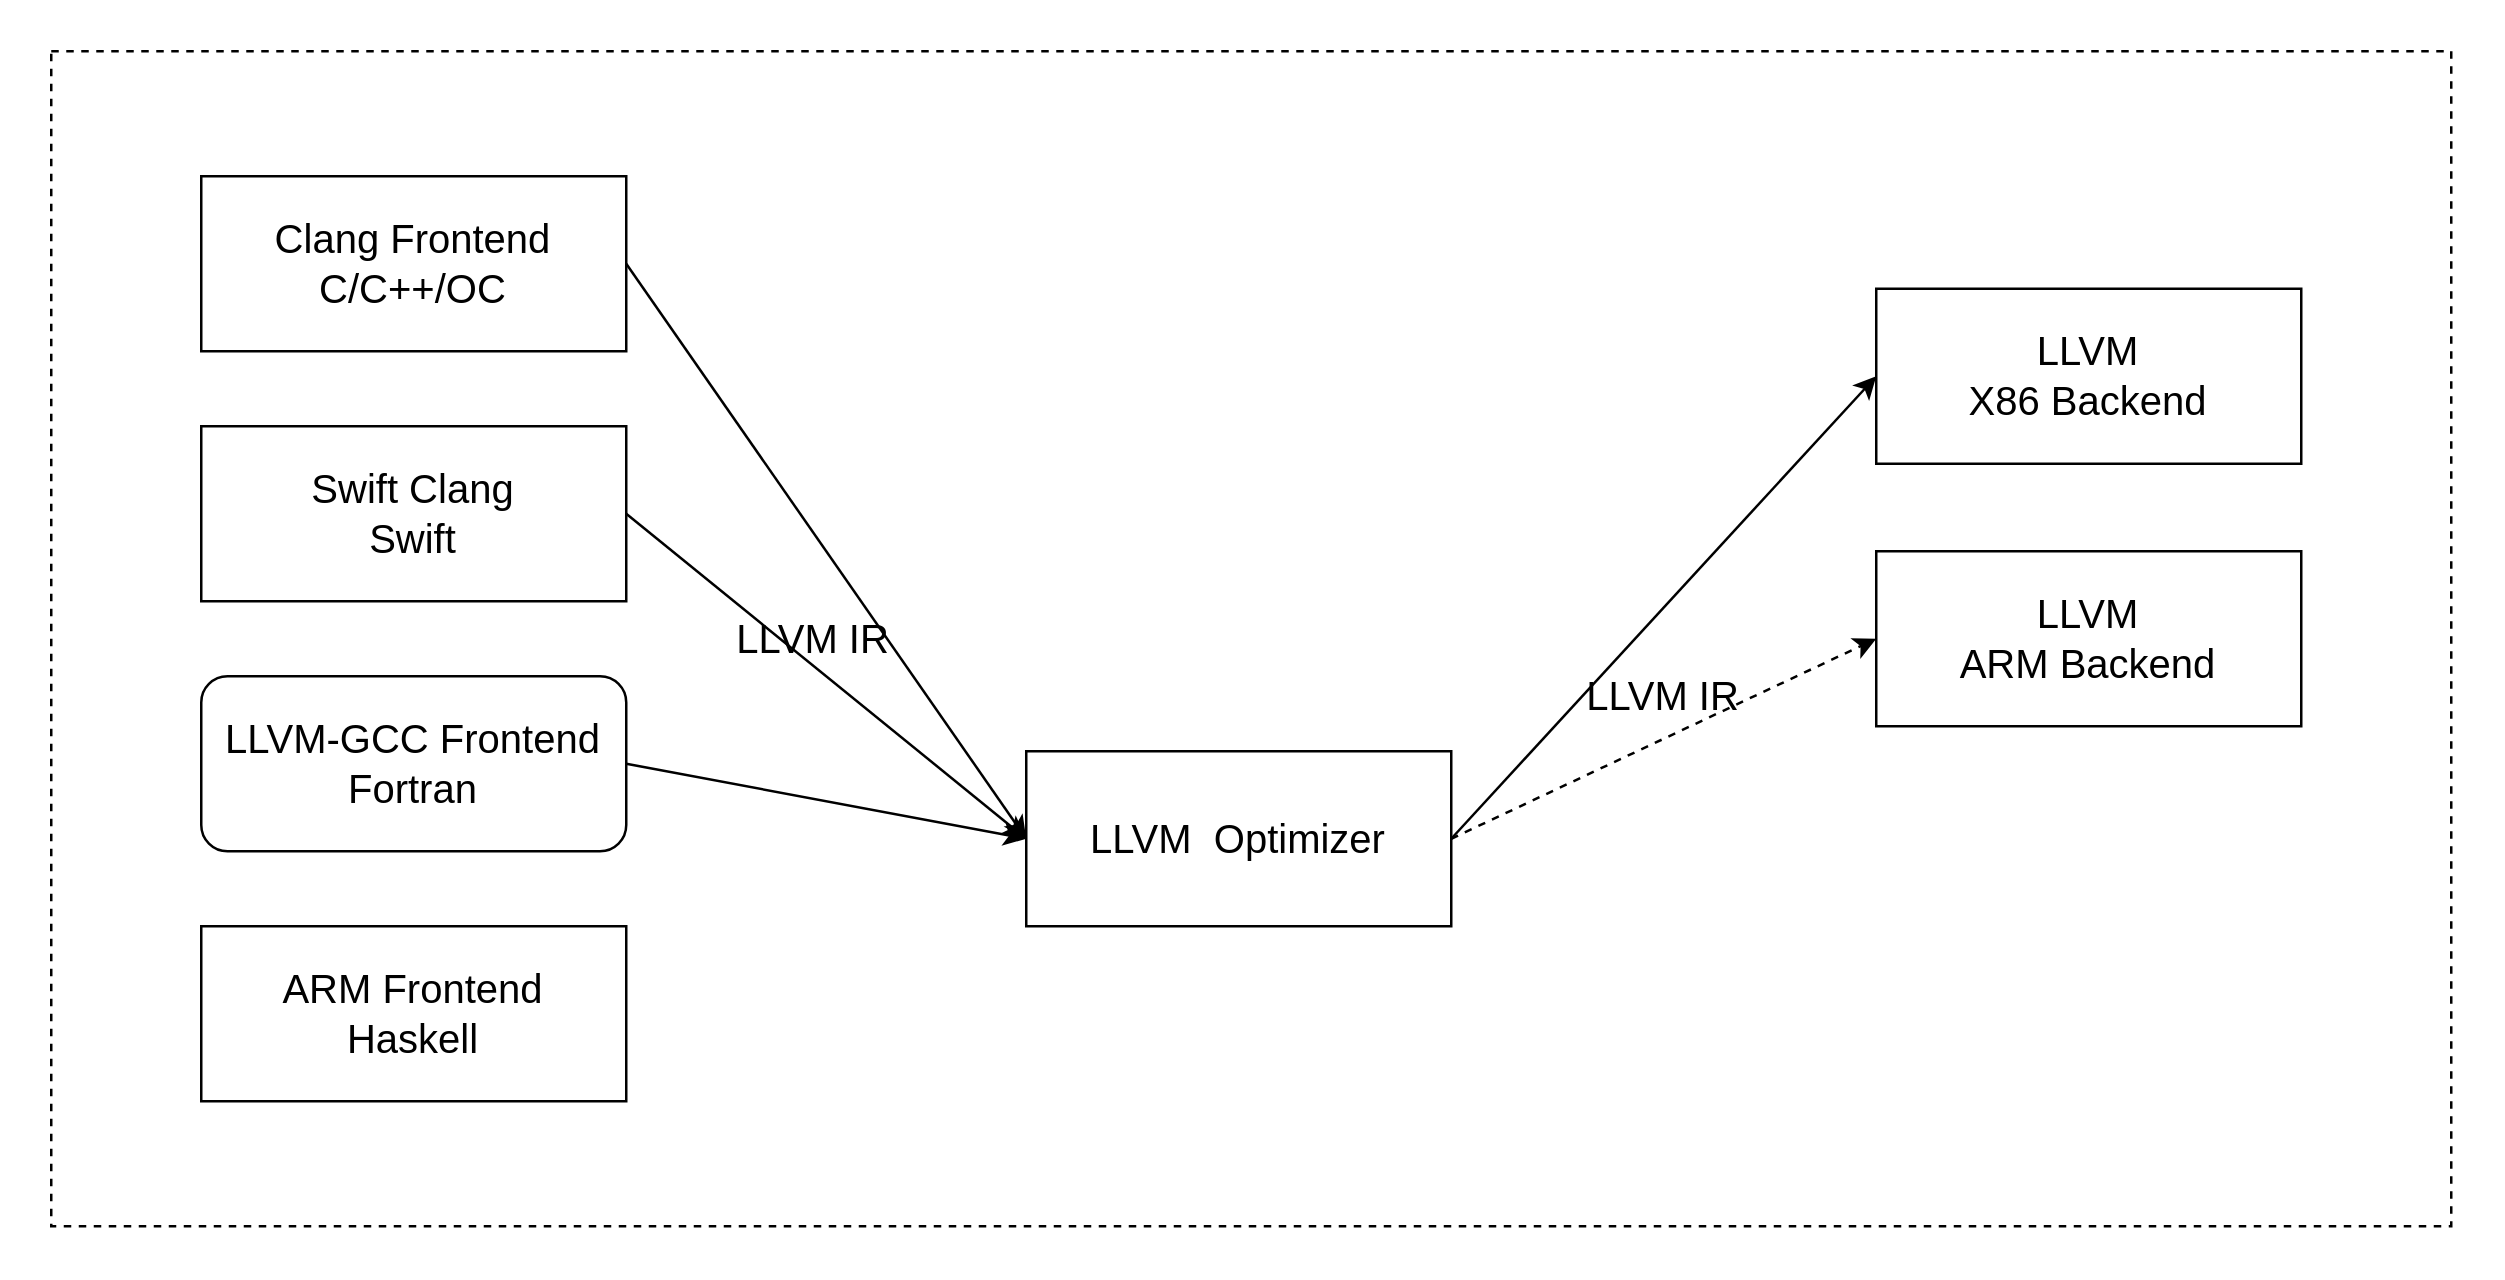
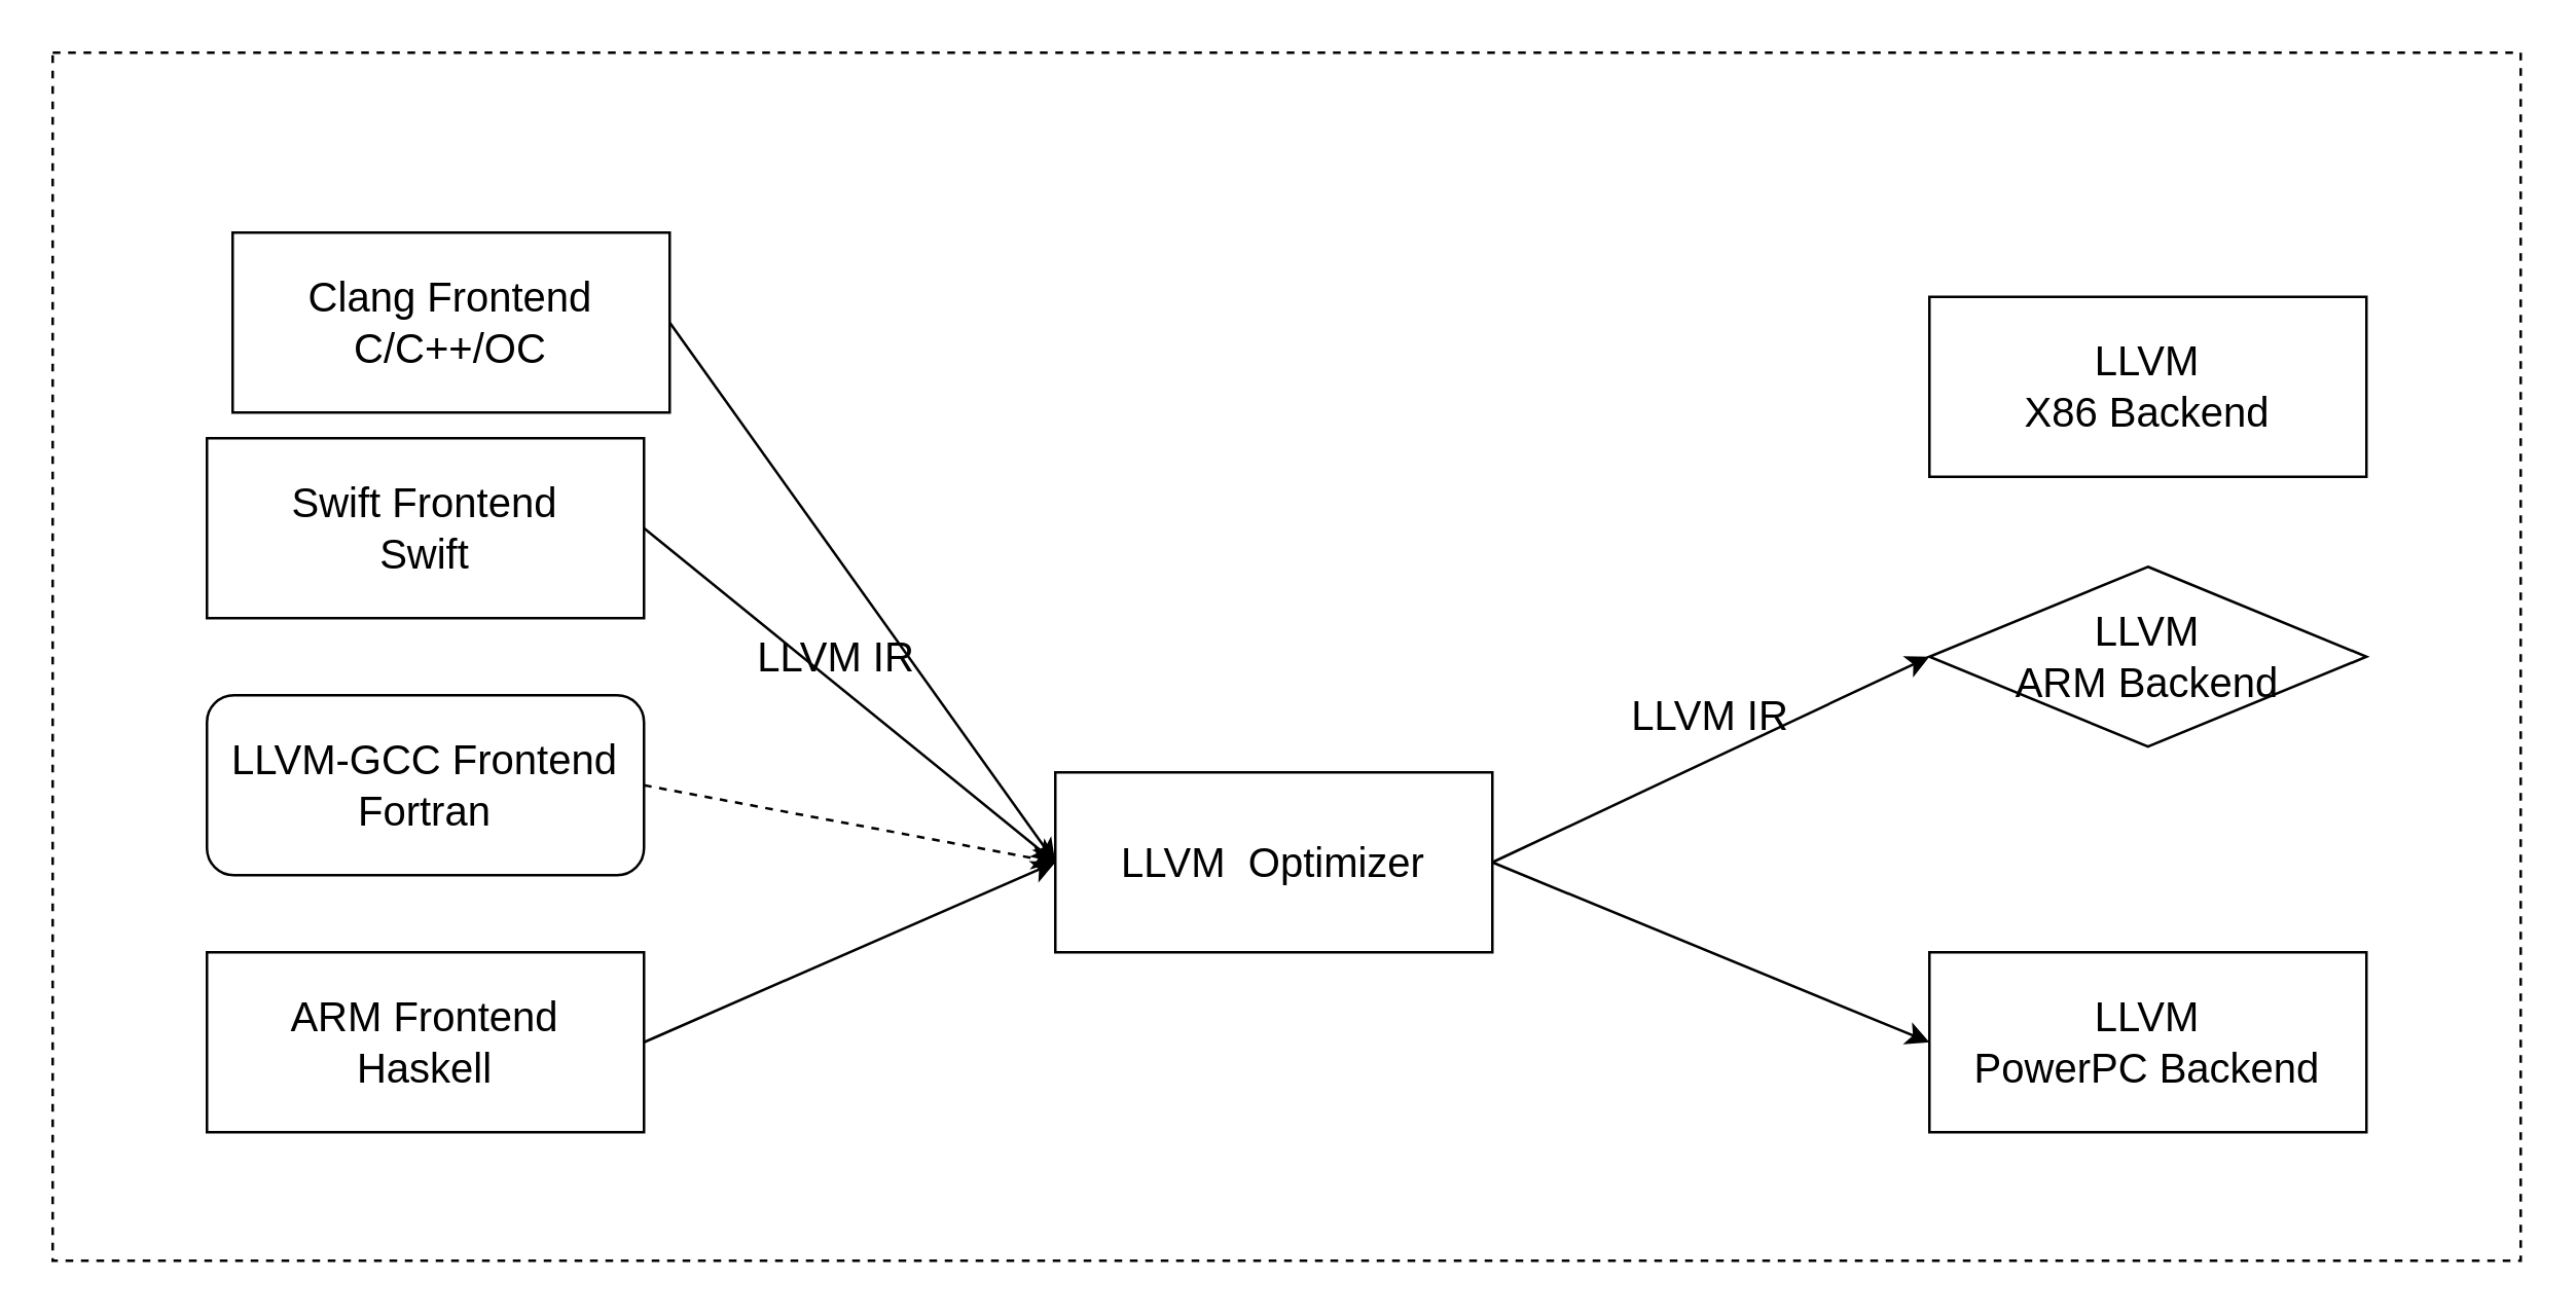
  <mxCell id="0" />
  <mxCell id="1" parent="0" />
  <mxCell id="2" value="" style="rounded=0;whiteSpace=wrap;html=1;fontSize=16;dashed=1;" vertex="1" parent="1"><mxGeometry x="20" y="20" width="960" height="470" as="geometry" /></mxCell>
  <mxCell id="3" style="rounded=0;orthogonalLoop=1;jettySize=auto;html=1;exitX=1;exitY=0.5;exitDx=0;exitDy=0;entryX=0;entryY=0.5;entryDx=0;entryDy=0;fontSize=16;" edge="1" parent="1" source="4" target="14"><mxGeometry relative="1" as="geometry" /></mxCell>
- <mxCell id="4" value="Clang Frontend&lt;br style=&quot;font-size: 16px;&quot;&gt;C/C++/OC" style="rounded=0;whiteSpace=wrap;html=1;fontSize=16;" vertex="1" parent="1"><mxGeometry x="80" y="70" width="170" height="70" as="geometry" /></mxCell>
- <mxCell id="5" style="edgeStyle=none;rounded=0;orthogonalLoop=1;jettySize=auto;html=1;exitX=1;exitY=0.5;exitDx=0;exitDy=0;fontSize=16;entryX=0;entryY=0.5;entryDx=0;entryDy=0;" edge="1" parent="1" source="6" target="14"><mxGeometry relative="1" as="geometry"><mxPoint x="330" y="320" as="targetPoint" /></mxGeometry></mxCell>
+ <mxCell id="4" value="Clang Frontend&lt;br style=&quot;font-size: 16px;&quot;&gt;C/C++/OC" style="rounded=0;whiteSpace=wrap;html=1;fontSize=16;" vertex="1" parent="1"><mxGeometry x="90" y="90" width="170" height="70" as="geometry" /></mxCell>
+ <mxCell id="5" style="edgeStyle=none;rounded=0;orthogonalLoop=1;jettySize=auto;html=1;exitX=1;exitY=0.5;exitDx=0;exitDy=0;fontSize=16;entryX=0;entryY=0.5;entryDx=0;entryDy=0;dashed=1;" edge="1" parent="1" source="6" target="14"><mxGeometry relative="1" as="geometry"><mxPoint x="330" y="320" as="targetPoint" /></mxGeometry></mxCell>
  <mxCell id="6" value="LLVM-GCC Frontend&lt;br style=&quot;font-size: 16px&quot;&gt;Fortran" style="whiteSpace=wrap;html=1;fontSize=16;rounded=1;" vertex="1" parent="1"><mxGeometry x="80" y="270" width="170" height="70" as="geometry" /></mxCell>
  <mxCell id="7" style="edgeStyle=none;rounded=0;orthogonalLoop=1;jettySize=auto;html=1;exitX=1;exitY=0.5;exitDx=0;exitDy=0;entryX=0;entryY=0.5;entryDx=0;entryDy=0;fontSize=16;" edge="1" parent="1" source="8" target="14"><mxGeometry relative="1" as="geometry" /></mxCell>
- <mxCell id="8" value="Swift Clang&lt;br style=&quot;font-size: 16px&quot;&gt;Swift" style="rounded=0;whiteSpace=wrap;html=1;fontSize=16;" vertex="1" parent="1"><mxGeometry x="80" y="170" width="170" height="70" as="geometry" /></mxCell>
+ <mxCell id="8" value="Swift Frontend&lt;br style=&quot;font-size: 16px&quot;&gt;Swift" style="rounded=0;whiteSpace=wrap;html=1;fontSize=16;" vertex="1" parent="1"><mxGeometry x="80" y="170" width="170" height="70" as="geometry" /></mxCell>
+ <mxCell id="9" style="edgeStyle=none;rounded=0;orthogonalLoop=1;jettySize=auto;html=1;exitX=1;exitY=0.5;exitDx=0;exitDy=0;entryX=0;entryY=0.5;entryDx=0;entryDy=0;fontSize=16;" edge="1" parent="1" source="10" target="14"><mxGeometry relative="1" as="geometry" /></mxCell>
  <mxCell id="10" value="ARM Frontend&lt;br style=&quot;font-size: 16px&quot;&gt;Haskell" style="rounded=0;whiteSpace=wrap;html=1;fontSize=16;" vertex="1" parent="1"><mxGeometry x="80" y="370" width="170" height="70" as="geometry" /></mxCell>
- <mxCell id="11" style="edgeStyle=none;rounded=0;orthogonalLoop=1;jettySize=auto;html=1;exitX=1;exitY=0.5;exitDx=0;exitDy=0;entryX=0;entryY=0.5;entryDx=0;entryDy=0;fontSize=16;" edge="1" parent="1" source="14" target="16"><mxGeometry relative="1" as="geometry" /></mxCell>
- <mxCell id="12" style="edgeStyle=none;rounded=0;orthogonalLoop=1;jettySize=auto;html=1;exitX=1;exitY=0.5;exitDx=0;exitDy=0;entryX=0;entryY=0.5;entryDx=0;entryDy=0;fontSize=16;dashed=1;" edge="1" parent="1" source="14" target="18"><mxGeometry relative="1" as="geometry" /></mxCell>
+ <mxCell id="12" style="edgeStyle=none;rounded=0;orthogonalLoop=1;jettySize=auto;html=1;exitX=1;exitY=0.5;exitDx=0;exitDy=0;entryX=0;entryY=0.5;entryDx=0;entryDy=0;fontSize=16;" edge="1" parent="1" source="14" target="18"><mxGeometry relative="1" as="geometry" /></mxCell>
+ <mxCell id="13" style="edgeStyle=none;rounded=0;orthogonalLoop=1;jettySize=auto;html=1;exitX=1;exitY=0.5;exitDx=0;exitDy=0;entryX=0;entryY=0.5;entryDx=0;entryDy=0;fontSize=16;" edge="1" parent="1" source="14" target="17"><mxGeometry relative="1" as="geometry" /></mxCell>
  <mxCell id="14" value="LLVM &amp;nbsp;Optimizer" style="rounded=0;whiteSpace=wrap;html=1;fontSize=16;" vertex="1" parent="1"><mxGeometry x="410" y="300" width="170" height="70" as="geometry" /></mxCell>
  <mxCell id="15" value="LLVM IR" style="text;html=1;strokeColor=none;fillColor=none;align=center;verticalAlign=middle;whiteSpace=wrap;rounded=0;fontSize=16;" vertex="1" parent="1"><mxGeometry x="280" y="242.5" width="90" height="25" as="geometry" /></mxCell>
  <mxCell id="16" value="LLVM&lt;br&gt;X86 Backend" style="rounded=0;whiteSpace=wrap;html=1;fontSize=16;" vertex="1" parent="1"><mxGeometry x="750" y="115" width="170" height="70" as="geometry" /></mxCell>
- <mxCell id="18" value="LLVM&lt;br&gt;ARM Backend" style="rounded=0;whiteSpace=wrap;html=1;fontSize=16;" vertex="1" parent="1"><mxGeometry x="750" y="220" width="170" height="70" as="geometry" /></mxCell>
+ <mxCell id="17" value="LLVM&lt;br&gt;PowerPC Backend" style="rounded=0;whiteSpace=wrap;html=1;fontSize=16;" vertex="1" parent="1"><mxGeometry x="750" y="370" width="170" height="70" as="geometry" /></mxCell>
+ <mxCell id="18" value="LLVM&lt;br&gt;ARM Backend" style="rhombus;whiteSpace=wrap;html=1;fontSize=16;" vertex="1" parent="1"><mxGeometry x="750" y="220" width="170" height="70" as="geometry" /></mxCell>
  <mxCell id="19" value="LLVM IR" style="text;html=1;strokeColor=none;fillColor=none;align=center;verticalAlign=middle;whiteSpace=wrap;rounded=0;fontSize=16;" vertex="1" parent="1"><mxGeometry x="620" y="265" width="90" height="25" as="geometry" /></mxCell>
